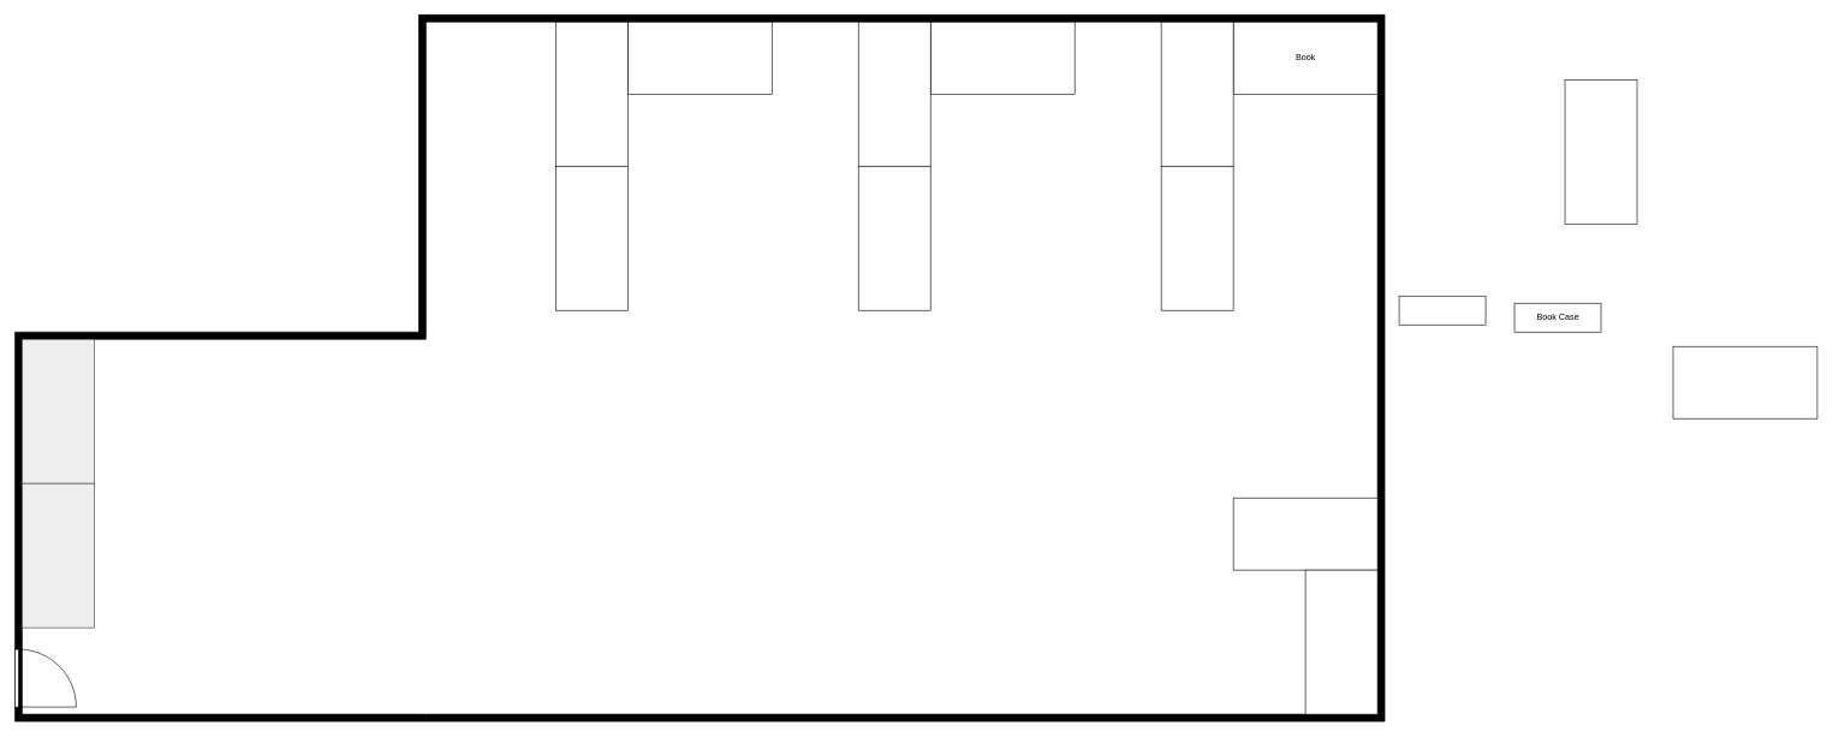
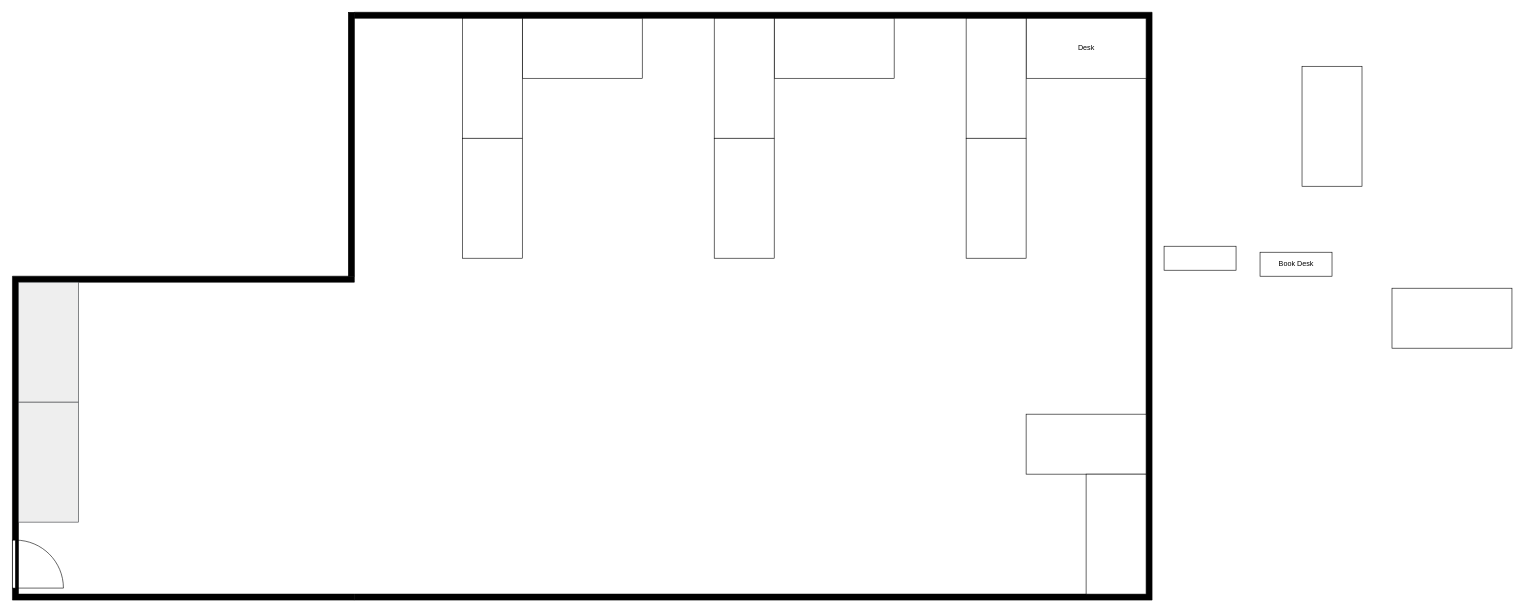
  <mxCell id="0" />
  <mxCell id="1" parent="0" />
  <mxCell id="2" value="" style="verticalLabelPosition=bottom;html=1;verticalAlign=top;align=center;shape=mxgraph.floorplan.wallU;fillColor=strokeColor;direction=south;" parent="1" vertex="1"><mxGeometry x="590" y="20" width="1330" height="980" as="geometry" /></mxCell>
- <mxCell id="3" value="Book" style="shape=rect;shadow=0;html=1;direction=east;" parent="1" vertex="1"><mxGeometry x="1710" y="30" width="200" height="100" as="geometry" /></mxCell>
+ <mxCell id="3" value="Desk" style="shape=rect;shadow=0;html=1;direction=east;" parent="1" vertex="1"><mxGeometry x="1710" y="30" width="200" height="100" as="geometry" /></mxCell>
  <mxCell id="4" value="" style="verticalLabelPosition=bottom;html=1;verticalAlign=top;align=center;shape=mxgraph.floorplan.wallU;fillColor=strokeColor;direction=north;" parent="1" vertex="1"><mxGeometry x="20" y="460" width="570" height="540" as="geometry" /></mxCell>
  <mxCell id="5" value="" style="verticalLabelPosition=bottom;html=1;verticalAlign=top;align=center;shape=mxgraph.floorplan.doorLeft;aspect=fixed;direction=north;" parent="1" vertex="1"><mxGeometry x="20" y="900" width="85" height="80" as="geometry" /></mxCell>
  <mxCell id="6" value="" style="shape=rect;shadow=0;html=1;direction=north;" parent="1" vertex="1"><mxGeometry x="2170" y="110" width="100" height="200" as="geometry" /></mxCell>
- <mxCell id="7" value="Book Case" style="shape=rect;shadow=0;html=1;direction=west;" parent="1" vertex="1"><mxGeometry x="2100" y="420" width="120" height="40" as="geometry" /></mxCell>
+ <mxCell id="7" value="Book Desk" style="shape=rect;shadow=0;html=1;direction=west;" parent="1" vertex="1"><mxGeometry x="2100" y="420" width="120" height="40" as="geometry" /></mxCell>
  <mxCell id="8" value="" style="shape=rect;shadow=0;html=1;direction=west;" parent="1" vertex="1"><mxGeometry x="1940" y="410" width="120" height="40" as="geometry" /></mxCell>
  <mxCell id="9" value="" style="shape=rect;shadow=0;html=1;direction=north;fillColor=#eeeeee;strokeColor=#36393d;" vertex="1" parent="1"><mxGeometry x="30" y="470" width="100" height="200" as="geometry" /></mxCell>
  <mxCell id="10" value="" style="shape=rect;shadow=0;html=1;direction=north;" vertex="1" parent="1"><mxGeometry x="1610" y="30" width="100" height="200" as="geometry" /></mxCell>
  <mxCell id="11" value="" style="shape=rect;shadow=0;html=1;direction=north;" vertex="1" parent="1"><mxGeometry x="1610" y="230" width="100" height="200" as="geometry" /></mxCell>
  <mxCell id="12" value="" style="shape=rect;shadow=0;html=1;direction=north;fillColor=#eeeeee;strokeColor=#36393d;" vertex="1" parent="1"><mxGeometry x="30" y="670" width="100" height="200" as="geometry" /></mxCell>
  <mxCell id="13" value="" style="shape=rect;shadow=0;html=1;direction=east;" vertex="1" parent="1"><mxGeometry x="1290" y="30" width="200" height="100" as="geometry" /></mxCell>
  <mxCell id="14" value="" style="shape=rect;shadow=0;html=1;direction=north;" vertex="1" parent="1"><mxGeometry x="1190" y="30" width="100" height="200" as="geometry" /></mxCell>
  <mxCell id="15" value="" style="shape=rect;shadow=0;html=1;direction=south;" vertex="1" parent="1"><mxGeometry x="1190" y="230" width="100" height="200" as="geometry" /></mxCell>
  <mxCell id="16" value="" style="shape=rect;shadow=0;html=1;direction=east;" vertex="1" parent="1"><mxGeometry x="2320" y="480" width="200" height="100" as="geometry" /></mxCell>
  <mxCell id="17" value="" style="shape=rect;shadow=0;html=1;direction=east;" vertex="1" parent="1"><mxGeometry x="1710" y="690" width="200" height="100" as="geometry" /></mxCell>
  <mxCell id="18" value="" style="shape=rect;shadow=0;html=1;direction=north;" vertex="1" parent="1"><mxGeometry x="1810" y="790" width="100" height="200" as="geometry" /></mxCell>
  <mxCell id="19" value="" style="shape=rect;shadow=0;html=1;direction=east;" vertex="1" parent="1"><mxGeometry x="870" y="30" width="200" height="100" as="geometry" /></mxCell>
  <mxCell id="20" value="" style="shape=rect;shadow=0;html=1;direction=north;" vertex="1" parent="1"><mxGeometry x="770" y="30" width="100" height="200" as="geometry" /></mxCell>
  <mxCell id="21" value="" style="shape=rect;shadow=0;html=1;direction=south;" vertex="1" parent="1"><mxGeometry x="770" y="230" width="100" height="200" as="geometry" /></mxCell>
  <mxCell id="22" value="" style="verticalLabelPosition=bottom;html=1;verticalAlign=top;align=center;shape=mxgraph.floorplan.wall;fillColor=strokeColor;direction=south;" vertex="1" parent="1"><mxGeometry x="580" y="20" width="10" height="440" as="geometry" /></mxCell>
